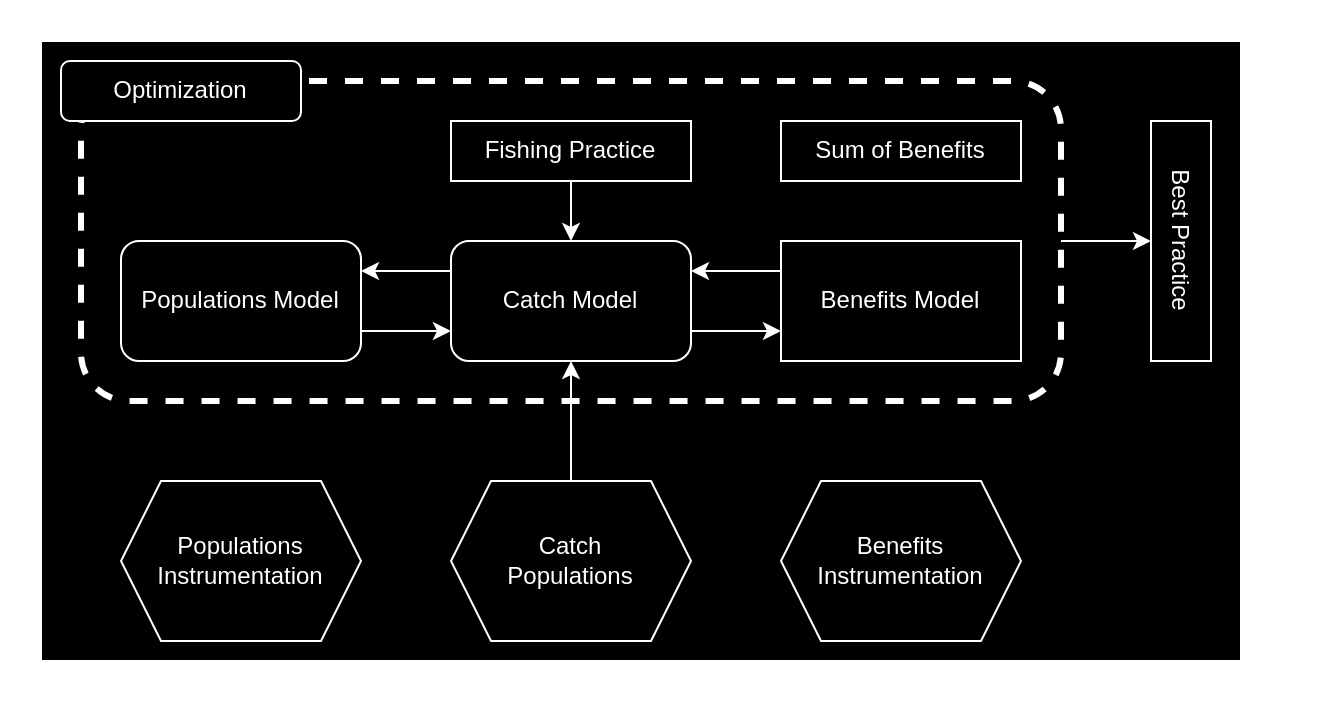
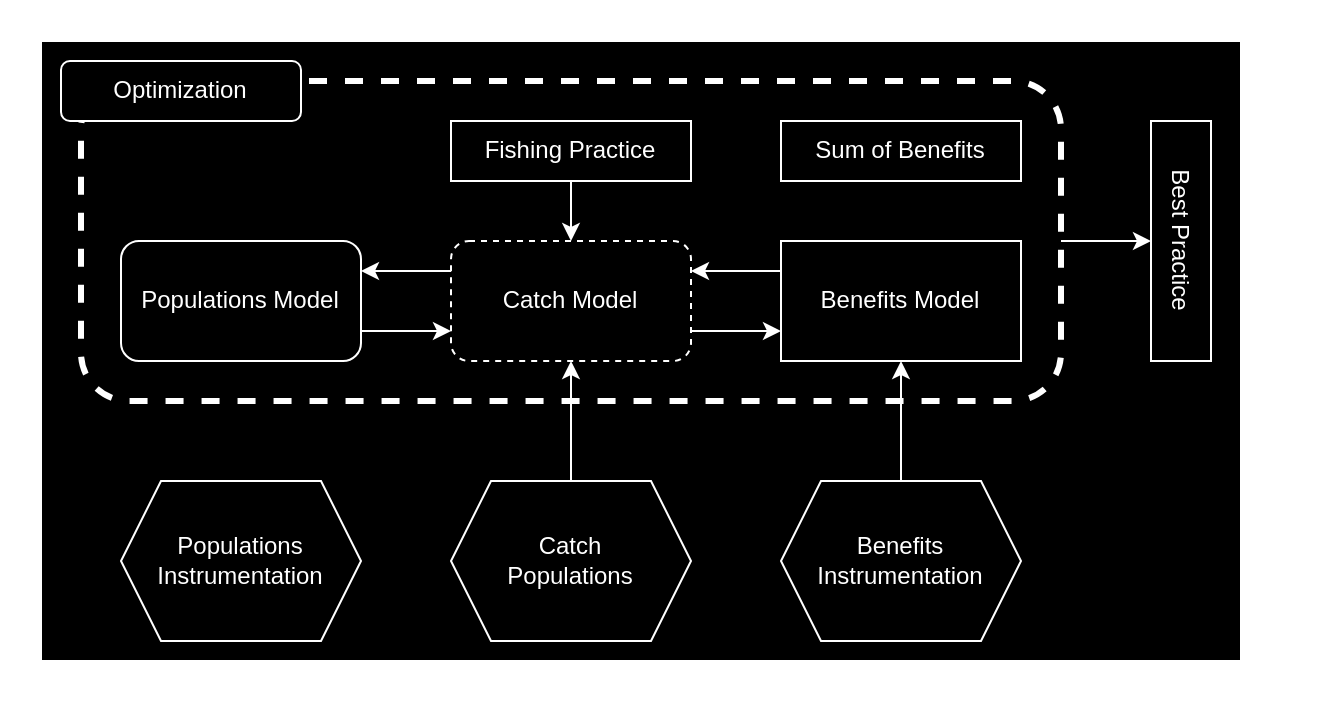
  <mxCell id="0" />
  <mxCell id="1" parent="0" />
  <mxCell id="2" value="" style="rounded=0;whiteSpace=wrap;html=1;fillColor=#000000;strokeColor=#FFFFFF;fontColor=#FFFFFF;" vertex="1" parent="1"><mxGeometry x="20" y="20" width="600" height="310" as="geometry" /></mxCell>
  <mxCell id="3" style="edgeStyle=orthogonalEdgeStyle;rounded=0;orthogonalLoop=1;jettySize=auto;html=1;exitX=1;exitY=0.5;exitDx=0;exitDy=0;entryX=0.5;entryY=1;entryDx=0;entryDy=0;strokeColor=#FFFFFF;fontColor=#FFFFFF;" edge="1" parent="1" source="4" target="21"><mxGeometry relative="1" as="geometry" /></mxCell>
  <mxCell id="4" value="" style="rounded=1;whiteSpace=wrap;html=1;fillColor=none;strokeWidth=3;dashed=1;strokeColor=#FFFFFF;fontColor=#FFFFFF;" vertex="1" parent="1"><mxGeometry x="40" y="40" width="490" height="160" as="geometry" /></mxCell>
  <mxCell id="5" style="edgeStyle=orthogonalEdgeStyle;rounded=0;orthogonalLoop=1;jettySize=auto;html=1;exitX=1;exitY=0.75;exitDx=0;exitDy=0;entryX=0;entryY=0.75;entryDx=0;entryDy=0;strokeColor=#FFFFFF;fontColor=#FFFFFF;" edge="1" parent="1" source="6" target="9"><mxGeometry relative="1" as="geometry" /></mxCell>
  <mxCell id="6" value="Populations Model" style="rounded=1;whiteSpace=wrap;html=1;strokeColor=#FFFFFF;fontColor=#FFFFFF;fillColor=#000000;" vertex="1" parent="1"><mxGeometry x="60" y="120" width="120" height="60" as="geometry" /></mxCell>
  <mxCell id="7" style="edgeStyle=orthogonalEdgeStyle;rounded=0;orthogonalLoop=1;jettySize=auto;html=1;exitX=0;exitY=0.25;exitDx=0;exitDy=0;entryX=1;entryY=0.25;entryDx=0;entryDy=0;strokeColor=#FFFFFF;fontColor=#FFFFFF;" edge="1" parent="1" source="9" target="6"><mxGeometry relative="1" as="geometry" /></mxCell>
  <mxCell id="8" style="edgeStyle=orthogonalEdgeStyle;rounded=0;orthogonalLoop=1;jettySize=auto;html=1;exitX=1;exitY=0.75;exitDx=0;exitDy=0;entryX=0;entryY=0.75;entryDx=0;entryDy=0;strokeColor=#FFFFFF;fontColor=#FFFFFF;" edge="1" parent="1" source="9" target="11"><mxGeometry relative="1" as="geometry" /></mxCell>
- <mxCell id="9" value="Catch Model" style="rounded=1;whiteSpace=wrap;html=1;strokeColor=#FFFFFF;fontColor=#FFFFFF;fillColor=#000000;" vertex="1" parent="1"><mxGeometry x="225" y="120" width="120" height="60" as="geometry" /></mxCell>
+ <mxCell id="9" value="Catch Model" style="rounded=1;whiteSpace=wrap;html=1;strokeColor=#FFFFFF;fontColor=#FFFFFF;fillColor=#000000;dashed=1;" vertex="1" parent="1"><mxGeometry x="225" y="120" width="120" height="60" as="geometry" /></mxCell>
  <mxCell id="10" style="edgeStyle=orthogonalEdgeStyle;rounded=0;orthogonalLoop=1;jettySize=auto;html=1;exitX=0;exitY=0.25;exitDx=0;exitDy=0;entryX=1;entryY=0.25;entryDx=0;entryDy=0;strokeColor=#FFFFFF;fontColor=#FFFFFF;" edge="1" parent="1" source="11" target="9"><mxGeometry relative="1" as="geometry" /></mxCell>
  <mxCell id="11" value="Benefits Model" style="whiteSpace=wrap;html=1;strokeColor=#FFFFFF;fontColor=#FFFFFF;fillColor=#000000;rounded=0;" vertex="1" parent="1"><mxGeometry x="390" y="120" width="120" height="60" as="geometry" /></mxCell>
  <mxCell id="12" style="edgeStyle=orthogonalEdgeStyle;rounded=0;orthogonalLoop=1;jettySize=auto;html=1;exitX=0.5;exitY=1;exitDx=0;exitDy=0;strokeColor=#FFFFFF;fontColor=#FFFFFF;" edge="1" parent="1" source="13" target="9"><mxGeometry relative="1" as="geometry" /></mxCell>
  <mxCell id="13" value="Fishing Practice" style="rounded=0;whiteSpace=wrap;html=1;strokeColor=#FFFFFF;fontColor=#FFFFFF;fillColor=#000000;" vertex="1" parent="1"><mxGeometry x="225" y="60" width="120" height="30" as="geometry" /></mxCell>
  <mxCell id="14" value="Populations&lt;br&gt;Instrumentation" style="shape=hexagon;perimeter=hexagonPerimeter2;whiteSpace=wrap;html=1;fixedSize=1;strokeColor=#FFFFFF;fontColor=#FFFFFF;fillColor=#000000;" vertex="1" parent="1"><mxGeometry x="60" y="240" width="120" height="80" as="geometry" /></mxCell>
  <mxCell id="15" style="edgeStyle=orthogonalEdgeStyle;rounded=0;orthogonalLoop=1;jettySize=auto;html=1;exitX=0.5;exitY=0;exitDx=0;exitDy=0;entryX=0.5;entryY=1;entryDx=0;entryDy=0;strokeColor=#FFFFFF;fontColor=#FFFFFF;" edge="1" parent="1" source="16" target="9"><mxGeometry relative="1" as="geometry" /></mxCell>
  <mxCell id="16" value="Catch &lt;br&gt;Populations" style="shape=hexagon;perimeter=hexagonPerimeter2;whiteSpace=wrap;html=1;fixedSize=1;strokeColor=#FFFFFF;fontColor=#FFFFFF;fillColor=#000000;" vertex="1" parent="1"><mxGeometry x="225" y="240" width="120" height="80" as="geometry" /></mxCell>
+ <mxCell id="17" style="edgeStyle=orthogonalEdgeStyle;rounded=0;orthogonalLoop=1;jettySize=auto;html=1;exitX=0.5;exitY=0;exitDx=0;exitDy=0;entryX=0.5;entryY=1;entryDx=0;entryDy=0;strokeColor=#FFFFFF;fontColor=#FFFFFF;" edge="1" parent="1" source="18" target="11"><mxGeometry relative="1" as="geometry" /></mxCell>
  <mxCell id="18" value="Benefits&lt;br&gt;Instrumentation" style="shape=hexagon;perimeter=hexagonPerimeter2;whiteSpace=wrap;html=1;fixedSize=1;strokeColor=#FFFFFF;fontColor=#FFFFFF;fillColor=#000000;" vertex="1" parent="1"><mxGeometry x="390" y="240" width="120" height="80" as="geometry" /></mxCell>
  <mxCell id="19" value="Sum of Benefits" style="rounded=0;whiteSpace=wrap;html=1;strokeColor=#FFFFFF;fontColor=#FFFFFF;fillColor=#000000;" vertex="1" parent="1"><mxGeometry x="390" y="60" width="120" height="30" as="geometry" /></mxCell>
  <mxCell id="20" value="Optimization" style="rounded=1;whiteSpace=wrap;html=1;strokeColor=#FFFFFF;fontColor=#FFFFFF;fillColor=#000000;" vertex="1" parent="1"><mxGeometry x="30" y="30" width="120" height="30" as="geometry" /></mxCell>
  <mxCell id="21" value="Best Practice" style="rounded=0;whiteSpace=wrap;html=1;rotation=90;strokeColor=#FFFFFF;fontColor=#FFFFFF;fillColor=#000000;" vertex="1" parent="1"><mxGeometry x="530" y="105" width="120" height="30" as="geometry" /></mxCell>
